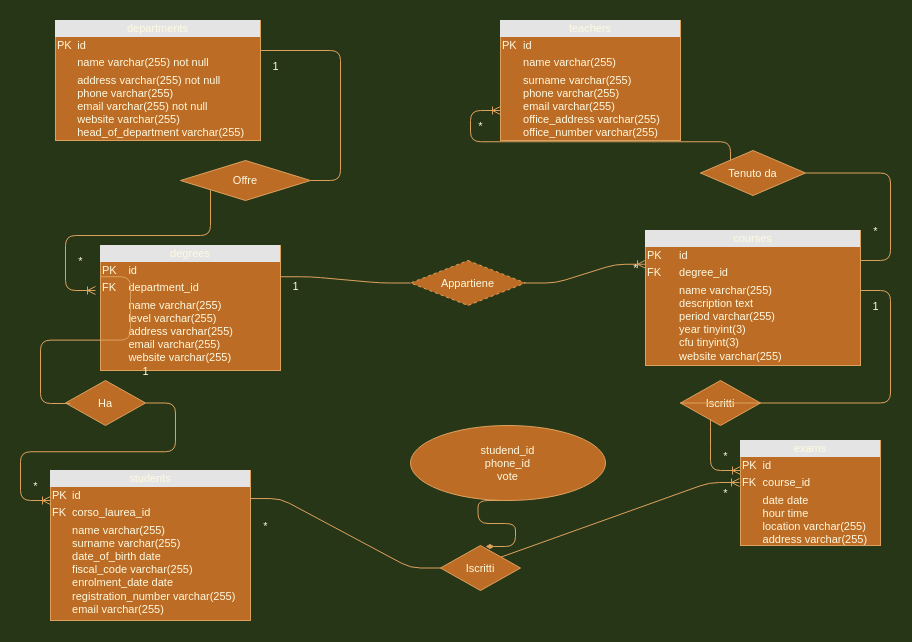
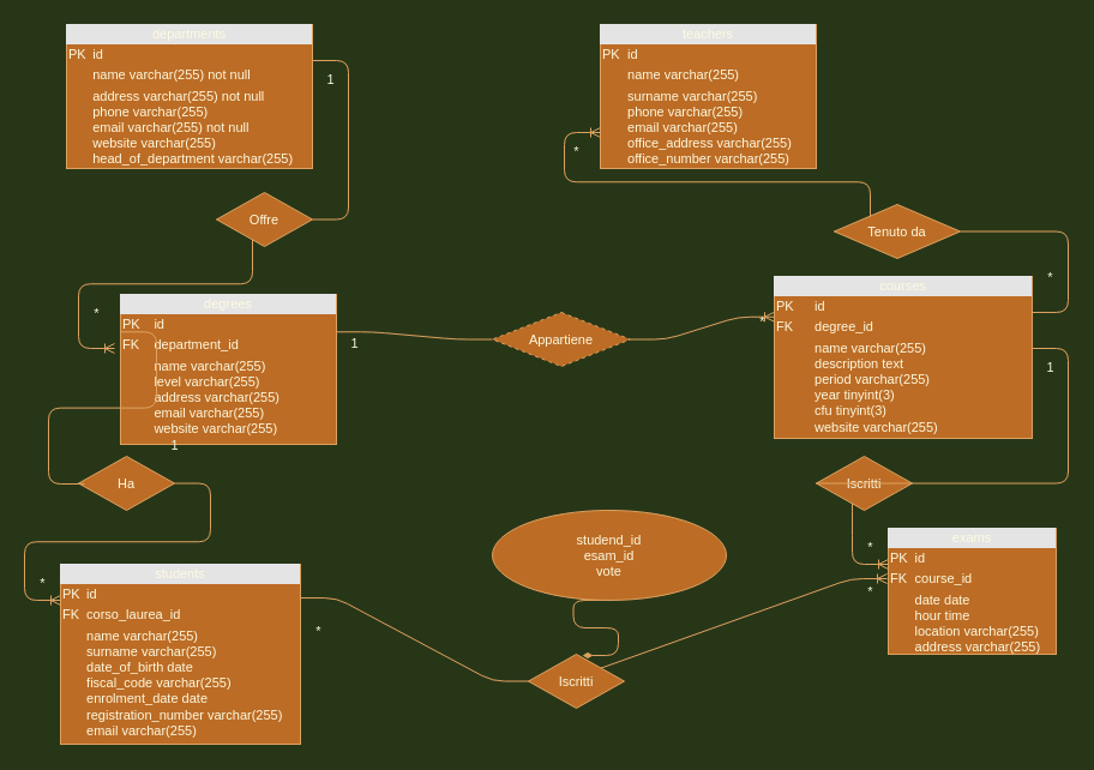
  <mxCell id="0" />
  <mxCell id="1" parent="0" />
  <mxCell id="2" style="edgeStyle=entityRelationEdgeStyle;rounded=1;sketch=0;orthogonalLoop=1;jettySize=auto;html=1;fontSize=11;fontColor=#FEFAE0;endArrow=ERoneToMany;endFill=0;strokeColor=#DDA15E;fillColor=#BC6C25;startArrow=none;exitX=0;exitY=0.5;exitDx=0;exitDy=0;" parent="1" edge="1" source="8"><mxGeometry relative="1" as="geometry"><mxPoint x="95" y="290" as="targetPoint" /><mxPoint x="230" y="183" as="sourcePoint" /></mxGeometry></mxCell>
  <mxCell id="3" value="&lt;div style=&quot;text-align: center; box-sizing: border-box; width: 100%; background: rgb(228, 228, 228); padding: 2px; font-size: 11px;&quot;&gt;&lt;font style=&quot;font-size: 11px;&quot;&gt;departments&lt;/font&gt;&lt;/div&gt;&lt;table style=&quot;width: 100%; font-size: 11px;&quot; cellpadding=&quot;2&quot; cellspacing=&quot;0&quot;&gt;&lt;tbody style=&quot;font-size: 11px;&quot;&gt;&lt;tr style=&quot;font-size: 11px;&quot;&gt;&lt;td style=&quot;font-size: 11px;&quot;&gt;PK&lt;/td&gt;&lt;td style=&quot;font-size: 11px;&quot;&gt;id&lt;/td&gt;&lt;/tr&gt;&lt;tr style=&quot;font-size: 11px;&quot;&gt;&lt;td style=&quot;font-size: 11px;&quot;&gt;&lt;br style=&quot;font-size: 11px;&quot;&gt;&lt;/td&gt;&lt;td style=&quot;font-size: 11px;&quot;&gt;name varchar(255) not null&lt;/td&gt;&lt;/tr&gt;&lt;tr style=&quot;font-size: 11px;&quot;&gt;&lt;td style=&quot;font-size: 11px;&quot;&gt;&lt;br style=&quot;font-size: 11px;&quot;&gt;&lt;/td&gt;&lt;td style=&quot;font-size: 11px;&quot;&gt;address varchar(255) not null&lt;br style=&quot;font-size: 11px;&quot;&gt;phone varchar(255)&lt;br style=&quot;font-size: 11px;&quot;&gt;email varchar(255) not null&lt;br style=&quot;font-size: 11px;&quot;&gt;website varchar(255)&lt;br style=&quot;font-size: 11px;&quot;&gt;head_of_department varchar(255)&lt;/td&gt;&lt;/tr&gt;&lt;/tbody&gt;&lt;/table&gt;" style="verticalAlign=top;align=left;overflow=fill;html=1;rounded=0;sketch=0;fontColor=#FEFAE0;strokeColor=#DDA15E;fillColor=#BC6C25;fontSize=11;" parent="1" vertex="1"><mxGeometry x="55" y="20" width="205" height="120" as="geometry" /></mxCell>
  <mxCell id="4" value="&lt;div style=&quot;text-align: center ; box-sizing: border-box ; width: 100% ; background: rgb(228 , 228 , 228) ; padding: 2px ; font-size: 11px&quot;&gt;&lt;font style=&quot;font-size: 11px&quot;&gt;degrees&lt;/font&gt;&lt;/div&gt;&lt;table style=&quot;width: 100% ; font-size: 11px&quot; cellpadding=&quot;2&quot; cellspacing=&quot;0&quot;&gt;&lt;tbody style=&quot;font-size: 11px&quot;&gt;&lt;tr style=&quot;font-size: 11px&quot;&gt;&lt;td style=&quot;font-size: 11px&quot;&gt;PK&lt;/td&gt;&lt;td style=&quot;font-size: 11px&quot;&gt;id&lt;/td&gt;&lt;/tr&gt;&lt;tr style=&quot;font-size: 11px&quot;&gt;&lt;td style=&quot;font-size: 11px&quot;&gt;FK&lt;/td&gt;&lt;td style=&quot;font-size: 11px&quot;&gt;department_id&lt;/td&gt;&lt;/tr&gt;&lt;tr style=&quot;font-size: 11px&quot;&gt;&lt;td style=&quot;font-size: 11px&quot;&gt;&lt;/td&gt;&lt;td style=&quot;font-size: 11px&quot;&gt;name varchar(255)&lt;br&gt;level varchar(255)&lt;br&gt;address varchar(255)&lt;br&gt;email varchar(255)&lt;br&gt;website varchar(255)&lt;/td&gt;&lt;/tr&gt;&lt;/tbody&gt;&lt;/table&gt;" style="verticalAlign=top;align=left;overflow=fill;html=1;rounded=0;sketch=0;fontColor=#FEFAE0;strokeColor=#DDA15E;fillColor=#BC6C25;fontSize=11;" parent="1" vertex="1"><mxGeometry x="100" y="245" width="180" height="125" as="geometry" /></mxCell>
  <mxCell id="5" value="*" style="text;html=1;align=center;verticalAlign=middle;resizable=0;points=[];autosize=1;strokeColor=none;fillColor=none;fontSize=11;fontColor=#FEFAE0;" parent="1" vertex="1"><mxGeometry x="65" y="253" width="30" height="15" as="geometry" /></mxCell>
  <mxCell id="6" value="1" style="text;html=1;align=center;verticalAlign=middle;resizable=0;points=[];autosize=1;strokeColor=none;fillColor=none;fontSize=11;fontColor=#FEFAE0;" parent="1" vertex="1"><mxGeometry x="260" y="58" width="30" height="15" as="geometry" /></mxCell>
  <mxCell id="7" style="edgeStyle=entityRelationEdgeStyle;rounded=1;sketch=0;orthogonalLoop=1;jettySize=auto;html=1;fontSize=11;fontColor=#FEFAE0;endArrow=ERoneToMany;endFill=0;strokeColor=#DDA15E;fillColor=#BC6C25;exitX=1;exitY=0.5;exitDx=0;exitDy=0;startArrow=none;entryX=0;entryY=0.25;entryDx=0;entryDy=0;" parent="1" source="38" edge="1" target="12"><mxGeometry relative="1" as="geometry"><mxPoint x="650" y="275" as="targetPoint" /><mxPoint x="290" y="280" as="sourcePoint" /></mxGeometry></mxCell>
- <mxCell id="8" value="&lt;font style=&quot;font-size: 11px;&quot;&gt;Offre&lt;/font&gt;" style="rhombus;whiteSpace=wrap;html=1;rounded=0;sketch=0;fontSize=11;fontColor=#FEFAE0;strokeColor=#DDA15E;fillColor=#BC6C25;" parent="1" vertex="1"><mxGeometry x="180" y="160" width="130" height="40" as="geometry" /></mxCell>
+ <mxCell id="8" value="&lt;font style=&quot;font-size: 11px;&quot;&gt;Offre&lt;/font&gt;" style="rhombus;whiteSpace=wrap;html=1;rounded=0;sketch=0;fontSize=11;fontColor=#FEFAE0;strokeColor=#DDA15E;fillColor=#BC6C25;" parent="1" vertex="1"><mxGeometry x="180" y="160" width="80" height="45" as="geometry" /></mxCell>
  <mxCell id="9" value="" style="edgeStyle=entityRelationEdgeStyle;rounded=1;sketch=0;orthogonalLoop=1;jettySize=auto;html=1;fontSize=11;fontColor=#FEFAE0;endArrow=none;endFill=0;strokeColor=#DDA15E;fillColor=#BC6C25;exitX=1;exitY=0.25;exitDx=0;exitDy=0;" parent="1" source="3" target="8" edge="1"><mxGeometry relative="1" as="geometry"><mxPoint x="95" y="290" as="targetPoint" /><mxPoint x="260" y="35" as="sourcePoint" /></mxGeometry></mxCell>
  <mxCell id="10" value="1" style="text;html=1;align=center;verticalAlign=middle;resizable=0;points=[];autosize=1;strokeColor=none;fillColor=none;fontSize=11;fontColor=#FEFAE0;" parent="1" vertex="1"><mxGeometry x="280" y="278" width="30" height="15" as="geometry" /></mxCell>
  <mxCell id="11" value="*" style="text;html=1;align=center;verticalAlign=middle;resizable=0;points=[];autosize=1;strokeColor=none;fillColor=none;fontSize=11;fontColor=#FEFAE0;" parent="1" vertex="1"><mxGeometry x="620" y="260" width="30" height="15" as="geometry" /></mxCell>
  <mxCell id="12" value="&lt;div style=&quot;text-align: center ; box-sizing: border-box ; width: 100% ; background: rgb(228 , 228 , 228) ; padding: 2px ; font-size: 11px&quot;&gt;&lt;font style=&quot;font-size: 11px&quot;&gt;courses&lt;/font&gt;&lt;/div&gt;&lt;table style=&quot;width: 100% ; font-size: 11px&quot; cellpadding=&quot;2&quot; cellspacing=&quot;0&quot;&gt;&lt;tbody style=&quot;font-size: 11px&quot;&gt;&lt;tr style=&quot;font-size: 11px&quot;&gt;&lt;td style=&quot;font-size: 11px&quot;&gt;PK&lt;/td&gt;&lt;td style=&quot;font-size: 11px&quot;&gt;id&lt;/td&gt;&lt;/tr&gt;&lt;tr style=&quot;font-size: 11px&quot;&gt;&lt;td style=&quot;font-size: 11px&quot;&gt;FK&lt;/td&gt;&lt;td style=&quot;font-size: 11px&quot;&gt;degree_id&lt;/td&gt;&lt;/tr&gt;&lt;tr style=&quot;font-size: 11px&quot;&gt;&lt;td style=&quot;font-size: 11px&quot;&gt;&lt;/td&gt;&lt;td style=&quot;font-size: 11px&quot;&gt;name varchar(255)&lt;br&gt;description text&lt;br&gt;period varchar(255)&lt;br&gt;year tinyint(3)&lt;br&gt;cfu tinyint(3)&lt;br&gt;website varchar(255)&lt;/td&gt;&lt;/tr&gt;&lt;/tbody&gt;&lt;/table&gt;" style="verticalAlign=top;align=left;overflow=fill;html=1;rounded=0;sketch=0;fontColor=#FEFAE0;strokeColor=#DDA15E;fillColor=#BC6C25;fontSize=11;" parent="1" vertex="1"><mxGeometry x="645" y="230" width="215" height="135" as="geometry" /></mxCell>
  <mxCell id="13" style="edgeStyle=entityRelationEdgeStyle;rounded=1;sketch=0;orthogonalLoop=1;jettySize=auto;html=1;fontSize=11;fontColor=#FEFAE0;endArrow=ERoneToMany;endFill=0;strokeColor=#DDA15E;fillColor=#BC6C25;startArrow=none;exitX=1;exitY=0.5;exitDx=0;exitDy=0;" parent="1" source="14" edge="1"><mxGeometry relative="1" as="geometry"><mxPoint x="50" y="500" as="targetPoint" /></mxGeometry></mxCell>
  <mxCell id="14" value="&lt;font style=&quot;font-size: 11px;&quot;&gt;Ha&lt;/font&gt;" style="rhombus;whiteSpace=wrap;html=1;rounded=0;sketch=0;fontSize=11;fontColor=#FEFAE0;strokeColor=#DDA15E;fillColor=#BC6C25;" parent="1" vertex="1"><mxGeometry x="65" y="380" width="80" height="45" as="geometry" /></mxCell>
  <mxCell id="15" value="" style="edgeStyle=entityRelationEdgeStyle;rounded=1;sketch=0;orthogonalLoop=1;jettySize=auto;html=1;fontSize=11;fontColor=#FEFAE0;endArrow=none;endFill=0;strokeColor=#DDA15E;fillColor=#BC6C25;exitX=0;exitY=0.25;exitDx=0;exitDy=0;" parent="1" source="4" edge="1"><mxGeometry relative="1" as="geometry"><mxPoint x="70" y="403" as="targetPoint" /><mxPoint x="-5" y="271" as="sourcePoint" /></mxGeometry></mxCell>
  <mxCell id="16" value="&lt;div style=&quot;text-align: center ; box-sizing: border-box ; width: 100% ; background: rgb(228 , 228 , 228) ; padding: 2px ; font-size: 11px&quot;&gt;&lt;font style=&quot;font-size: 11px&quot;&gt;students&lt;/font&gt;&lt;/div&gt;&lt;table style=&quot;width: 100% ; font-size: 11px&quot; cellpadding=&quot;2&quot; cellspacing=&quot;0&quot;&gt;&lt;tbody style=&quot;font-size: 11px&quot;&gt;&lt;tr style=&quot;font-size: 11px&quot;&gt;&lt;td style=&quot;font-size: 11px&quot;&gt;PK&lt;/td&gt;&lt;td style=&quot;font-size: 11px&quot;&gt;id&lt;br style=&quot;font-size: 11px&quot;&gt;&lt;/td&gt;&lt;/tr&gt;&lt;tr style=&quot;font-size: 11px&quot;&gt;&lt;td style=&quot;font-size: 11px&quot;&gt;FK&lt;/td&gt;&lt;td style=&quot;font-size: 11px&quot;&gt;corso_laurea_id&lt;/td&gt;&lt;/tr&gt;&lt;tr style=&quot;font-size: 11px&quot;&gt;&lt;td style=&quot;font-size: 11px&quot;&gt;&lt;/td&gt;&lt;td style=&quot;font-size: 11px&quot;&gt;name varchar(255)&lt;br style=&quot;font-size: 11px&quot;&gt;surname varchar(255)&lt;br style=&quot;font-size: 11px&quot;&gt;date_of_birth date&lt;br style=&quot;font-size: 11px&quot;&gt;fiscal_code varchar(255)&lt;br style=&quot;font-size: 11px&quot;&gt;enrolment_date date&lt;br&gt;registration_number varchar(255)&lt;br&gt;email varchar(255)&lt;br style=&quot;font-size: 11px&quot;&gt;&lt;br style=&quot;font-size: 11px&quot;&gt;&lt;/td&gt;&lt;/tr&gt;&lt;/tbody&gt;&lt;/table&gt;" style="verticalAlign=top;align=left;overflow=fill;html=1;rounded=0;sketch=0;fontColor=#FEFAE0;strokeColor=#DDA15E;fillColor=#BC6C25;fontSize=11;" parent="1" vertex="1"><mxGeometry x="50" y="470" width="200" height="150" as="geometry" /></mxCell>
  <mxCell id="17" value="*" style="text;html=1;align=center;verticalAlign=middle;resizable=0;points=[];autosize=1;strokeColor=none;fillColor=none;fontSize=11;fontColor=#FEFAE0;" parent="1" vertex="1"><mxGeometry x="20" y="478" width="30" height="15" as="geometry" /></mxCell>
  <mxCell id="18" value="1" style="text;html=1;align=center;verticalAlign=middle;resizable=0;points=[];autosize=1;strokeColor=none;fillColor=none;fontSize=11;fontColor=#FEFAE0;" parent="1" vertex="1"><mxGeometry x="130" y="363" width="30" height="15" as="geometry" /></mxCell>
  <mxCell id="19" value="&lt;div style=&quot;text-align: center ; box-sizing: border-box ; width: 100% ; background: rgb(228 , 228 , 228) ; padding: 2px ; font-size: 11px&quot;&gt;&lt;font style=&quot;font-size: 11px&quot;&gt;exams&lt;/font&gt;&lt;/div&gt;&lt;table style=&quot;width: 100% ; font-size: 11px&quot; cellpadding=&quot;2&quot; cellspacing=&quot;0&quot;&gt;&lt;tbody style=&quot;font-size: 11px&quot;&gt;&lt;tr style=&quot;font-size: 11px&quot;&gt;&lt;td style=&quot;font-size: 11px&quot;&gt;PK&lt;/td&gt;&lt;td style=&quot;font-size: 11px&quot;&gt;id&lt;/td&gt;&lt;/tr&gt;&lt;tr style=&quot;font-size: 11px&quot;&gt;&lt;td style=&quot;font-size: 11px&quot;&gt;FK&lt;/td&gt;&lt;td style=&quot;font-size: 11px&quot;&gt;course_id&lt;/td&gt;&lt;/tr&gt;&lt;tr style=&quot;font-size: 11px&quot;&gt;&lt;td style=&quot;font-size: 11px&quot;&gt;&lt;/td&gt;&lt;td style=&quot;font-size: 11px&quot;&gt;date date&lt;br style=&quot;font-size: 11px&quot;&gt;hour time&lt;br&gt;location varchar(255)&lt;br&gt;address varchar(255)&lt;/td&gt;&lt;/tr&gt;&lt;/tbody&gt;&lt;/table&gt;" style="verticalAlign=top;align=left;overflow=fill;html=1;rounded=0;sketch=0;fontColor=#FEFAE0;strokeColor=#DDA15E;fillColor=#BC6C25;fontSize=11;" parent="1" vertex="1"><mxGeometry x="740" y="440" width="140" height="105" as="geometry" /></mxCell>
  <mxCell id="20" style="edgeStyle=entityRelationEdgeStyle;rounded=1;sketch=0;orthogonalLoop=1;jettySize=auto;html=1;fontSize=11;fontColor=#FEFAE0;endArrow=ERoneToMany;endFill=0;strokeColor=#DDA15E;fillColor=#BC6C25;startArrow=none;exitX=0;exitY=0.5;exitDx=0;exitDy=0;entryX=-0.007;entryY=0.4;entryDx=0;entryDy=0;entryPerimeter=0;" parent="1" source="21" target="19" edge="1"><mxGeometry relative="1" as="geometry"><mxPoint x="400" y="665" as="targetPoint" /></mxGeometry></mxCell>
  <mxCell id="21" value="&lt;font style=&quot;font-size: 11px;&quot;&gt;Iscritti&lt;/font&gt;" style="rhombus;whiteSpace=wrap;html=1;rounded=0;sketch=0;fontSize=11;fontColor=#FEFAE0;strokeColor=#DDA15E;fillColor=#BC6C25;" parent="1" vertex="1"><mxGeometry x="440" y="545" width="80" height="45" as="geometry" /></mxCell>
  <mxCell id="22" value="" style="edgeStyle=entityRelationEdgeStyle;rounded=1;sketch=0;orthogonalLoop=1;jettySize=auto;html=1;fontSize=11;fontColor=#FEFAE0;endArrow=none;endFill=0;strokeColor=#DDA15E;fillColor=#BC6C25;exitX=1;exitY=0.187;exitDx=0;exitDy=0;entryX=0;entryY=0.5;entryDx=0;entryDy=0;exitPerimeter=0;" parent="1" source="16" target="21" edge="1"><mxGeometry relative="1" as="geometry"><mxPoint x="400" y="755" as="targetPoint" /><mxPoint x="535" y="485" as="sourcePoint" /></mxGeometry></mxCell>
  <mxCell id="23" value="1" style="text;html=1;align=center;verticalAlign=middle;resizable=0;points=[];autosize=1;strokeColor=none;fillColor=none;fontSize=11;fontColor=#FEFAE0;" parent="1" vertex="1"><mxGeometry x="860" y="298" width="30" height="15" as="geometry" /></mxCell>
  <mxCell id="24" value="*" style="text;html=1;align=center;verticalAlign=middle;resizable=0;points=[];autosize=1;strokeColor=none;fillColor=none;fontSize=11;fontColor=#FEFAE0;" parent="1" vertex="1"><mxGeometry x="710" y="448" width="30" height="15" as="geometry" /></mxCell>
  <mxCell id="25" style="edgeStyle=entityRelationEdgeStyle;rounded=1;sketch=0;orthogonalLoop=1;jettySize=auto;html=1;entryX=0.5;entryY=1;entryDx=0;entryDy=0;fontSize=11;fontColor=#FEFAE0;startArrow=diamondThin;startFill=1;endArrow=none;endFill=0;strokeColor=#DDA15E;fillColor=#BC6C25;" parent="1" target="26" edge="1"><mxGeometry relative="1" as="geometry"><mxPoint x="485" y="546" as="sourcePoint" /></mxGeometry></mxCell>
- <mxCell id="26" value="studend_id&lt;br style=&quot;font-size: 11px&quot;&gt;phone_id&lt;br style=&quot;font-size: 11px&quot;&gt;vote" style="ellipse;whiteSpace=wrap;html=1;rounded=0;sketch=0;fontSize=11;fontColor=#FEFAE0;strokeColor=#DDA15E;fillColor=#BC6C25;" parent="1" vertex="1"><mxGeometry x="410" y="425" width="195" height="75" as="geometry" /></mxCell>
+ <mxCell id="26" value="studend_id&lt;br style=&quot;font-size: 11px&quot;&gt;esam_id&lt;br style=&quot;font-size: 11px&quot;&gt;vote" style="ellipse;whiteSpace=wrap;html=1;rounded=0;sketch=0;fontSize=11;fontColor=#FEFAE0;strokeColor=#DDA15E;fillColor=#BC6C25;" parent="1" vertex="1"><mxGeometry x="410" y="425" width="195" height="75" as="geometry" /></mxCell>
  <mxCell id="27" style="edgeStyle=entityRelationEdgeStyle;rounded=1;sketch=0;orthogonalLoop=1;jettySize=auto;html=1;fontSize=11;fontColor=#FEFAE0;endArrow=ERoneToMany;endFill=0;strokeColor=#DDA15E;fillColor=#BC6C25;startArrow=none;exitX=0;exitY=0.5;exitDx=0;exitDy=0;" parent="1" source="28" edge="1"><mxGeometry relative="1" as="geometry"><mxPoint x="740" y="470" as="targetPoint" /></mxGeometry></mxCell>
  <mxCell id="28" value="&lt;font style=&quot;font-size: 11px;&quot;&gt;Iscritti&lt;/font&gt;" style="rhombus;whiteSpace=wrap;html=1;rounded=0;sketch=0;fontSize=11;fontColor=#FEFAE0;strokeColor=#DDA15E;fillColor=#BC6C25;" parent="1" vertex="1"><mxGeometry x="680" y="380" width="80" height="45" as="geometry" /></mxCell>
  <mxCell id="29" value="" style="edgeStyle=entityRelationEdgeStyle;rounded=1;sketch=0;orthogonalLoop=1;jettySize=auto;html=1;fontSize=11;fontColor=#FEFAE0;endArrow=none;endFill=0;strokeColor=#DDA15E;fillColor=#BC6C25;entryX=0;entryY=0.5;entryDx=0;entryDy=0;" parent="1" target="28" edge="1"><mxGeometry relative="1" as="geometry"><mxPoint x="640" y="590" as="targetPoint" /><mxPoint x="860" y="290" as="sourcePoint" /></mxGeometry></mxCell>
  <mxCell id="30" value="*" style="text;html=1;align=center;verticalAlign=middle;resizable=0;points=[];autosize=1;strokeColor=none;fillColor=none;fontSize=11;fontColor=#FEFAE0;" parent="1" vertex="1"><mxGeometry x="710" y="485" width="30" height="15" as="geometry" /></mxCell>
  <mxCell id="31" value="*" style="text;html=1;align=center;verticalAlign=middle;resizable=0;points=[];autosize=1;strokeColor=none;fillColor=none;fontSize=11;fontColor=#FEFAE0;" parent="1" vertex="1"><mxGeometry x="250" y="518" width="30" height="15" as="geometry" /></mxCell>
  <mxCell id="32" style="edgeStyle=entityRelationEdgeStyle;rounded=1;sketch=0;orthogonalLoop=1;jettySize=auto;html=1;fontSize=11;fontColor=#FEFAE0;endArrow=ERoneToMany;endFill=0;strokeColor=#DDA15E;fillColor=#BC6C25;startArrow=none;exitX=0;exitY=0.5;exitDx=0;exitDy=0;" parent="1" source="33" edge="1"><mxGeometry relative="1" as="geometry"><mxPoint x="500" y="110" as="targetPoint" /></mxGeometry></mxCell>
- <mxCell id="33" value="&lt;span style=&quot;font-size: 11px;&quot;&gt;Tenuto da&lt;/span&gt;" style="rhombus;whiteSpace=wrap;html=1;rounded=0;sketch=0;fontSize=11;fontColor=#FEFAE0;strokeColor=#DDA15E;fillColor=#BC6C25;" parent="1" vertex="1"><mxGeometry x="700" y="150" width="105" height="45" as="geometry" /></mxCell>
+ <mxCell id="33" value="&lt;span style=&quot;font-size: 11px;&quot;&gt;Tenuto da&lt;/span&gt;" style="rhombus;whiteSpace=wrap;html=1;rounded=0;sketch=0;fontSize=11;fontColor=#FEFAE0;strokeColor=#DDA15E;fillColor=#BC6C25;" parent="1" vertex="1"><mxGeometry x="695" y="170" width="105" height="45" as="geometry" /></mxCell>
  <mxCell id="34" value="" style="edgeStyle=entityRelationEdgeStyle;rounded=1;sketch=0;orthogonalLoop=1;jettySize=auto;html=1;fontSize=11;fontColor=#FEFAE0;endArrow=none;endFill=0;strokeColor=#DDA15E;fillColor=#BC6C25;entryX=1;entryY=0.5;entryDx=0;entryDy=0;" parent="1" target="33" edge="1"><mxGeometry relative="1" as="geometry"><mxPoint x="550" y="365" as="targetPoint" /><mxPoint x="860" y="260" as="sourcePoint" /></mxGeometry></mxCell>
  <mxCell id="35" value="&lt;div style=&quot;text-align: center ; box-sizing: border-box ; width: 100% ; background: rgb(228 , 228 , 228) ; padding: 2px ; font-size: 11px&quot;&gt;&lt;font style=&quot;font-size: 11px&quot;&gt;teachers&lt;/font&gt;&lt;/div&gt;&lt;table style=&quot;width: 100% ; font-size: 11px&quot; cellpadding=&quot;2&quot; cellspacing=&quot;0&quot;&gt;&lt;tbody style=&quot;font-size: 11px&quot;&gt;&lt;tr style=&quot;font-size: 11px&quot;&gt;&lt;td style=&quot;font-size: 11px&quot;&gt;PK&lt;/td&gt;&lt;td style=&quot;font-size: 11px&quot;&gt;id&lt;/td&gt;&lt;/tr&gt;&lt;tr style=&quot;font-size: 11px&quot;&gt;&lt;td style=&quot;font-size: 11px&quot;&gt;&lt;br style=&quot;font-size: 11px&quot;&gt;&lt;/td&gt;&lt;td style=&quot;font-size: 11px&quot;&gt;name varchar(255)&lt;/td&gt;&lt;/tr&gt;&lt;tr style=&quot;font-size: 11px&quot;&gt;&lt;td style=&quot;font-size: 11px&quot;&gt;&lt;br style=&quot;font-size: 11px&quot;&gt;&lt;/td&gt;&lt;td style=&quot;font-size: 11px&quot;&gt;surname varchar(255)&lt;br style=&quot;font-size: 11px&quot;&gt;phone varchar(255)&lt;br style=&quot;font-size: 11px&quot;&gt;email varchar(255)&lt;br&gt;office_address varchar(255)&lt;br&gt;office_number varchar(255)&lt;/td&gt;&lt;/tr&gt;&lt;/tbody&gt;&lt;/table&gt;" style="verticalAlign=top;align=left;overflow=fill;html=1;rounded=0;sketch=0;fontColor=#FEFAE0;strokeColor=#DDA15E;fillColor=#BC6C25;fontSize=11;" parent="1" vertex="1"><mxGeometry x="500" y="20" width="180" height="120" as="geometry" /></mxCell>
  <mxCell id="36" value="*" style="text;html=1;align=center;verticalAlign=middle;resizable=0;points=[];autosize=1;strokeColor=none;fillColor=none;fontSize=11;fontColor=#FEFAE0;" parent="1" vertex="1"><mxGeometry x="860" y="223" width="30" height="15" as="geometry" /></mxCell>
  <mxCell id="37" value="*" style="text;html=1;align=center;verticalAlign=middle;resizable=0;points=[];autosize=1;strokeColor=none;fillColor=none;fontSize=11;fontColor=#FEFAE0;" parent="1" vertex="1"><mxGeometry x="465" y="118" width="30" height="15" as="geometry" /></mxCell>
  <mxCell id="38" value="&lt;font style=&quot;font-size: 11px;&quot;&gt;Appartiene&lt;/font&gt;" style="rhombus;whiteSpace=wrap;html=1;rounded=0;sketch=0;fontSize=11;fontColor=#FEFAE0;strokeColor=#DDA15E;fillColor=#BC6C25;dashed=1;" parent="1" vertex="1"><mxGeometry x="410" y="260" width="115" height="45" as="geometry" /></mxCell>
  <mxCell id="39" value="" style="edgeStyle=entityRelationEdgeStyle;rounded=1;sketch=0;orthogonalLoop=1;jettySize=auto;html=1;fontSize=11;fontColor=#FEFAE0;endArrow=none;endFill=0;strokeColor=#DDA15E;fillColor=#BC6C25;exitX=1;exitY=0.25;exitDx=0;exitDy=0;" parent="1" source="4" target="38" edge="1"><mxGeometry relative="1" as="geometry"><mxPoint x="650" y="275" as="targetPoint" /><mxPoint x="280" y="285" as="sourcePoint" /></mxGeometry></mxCell>
